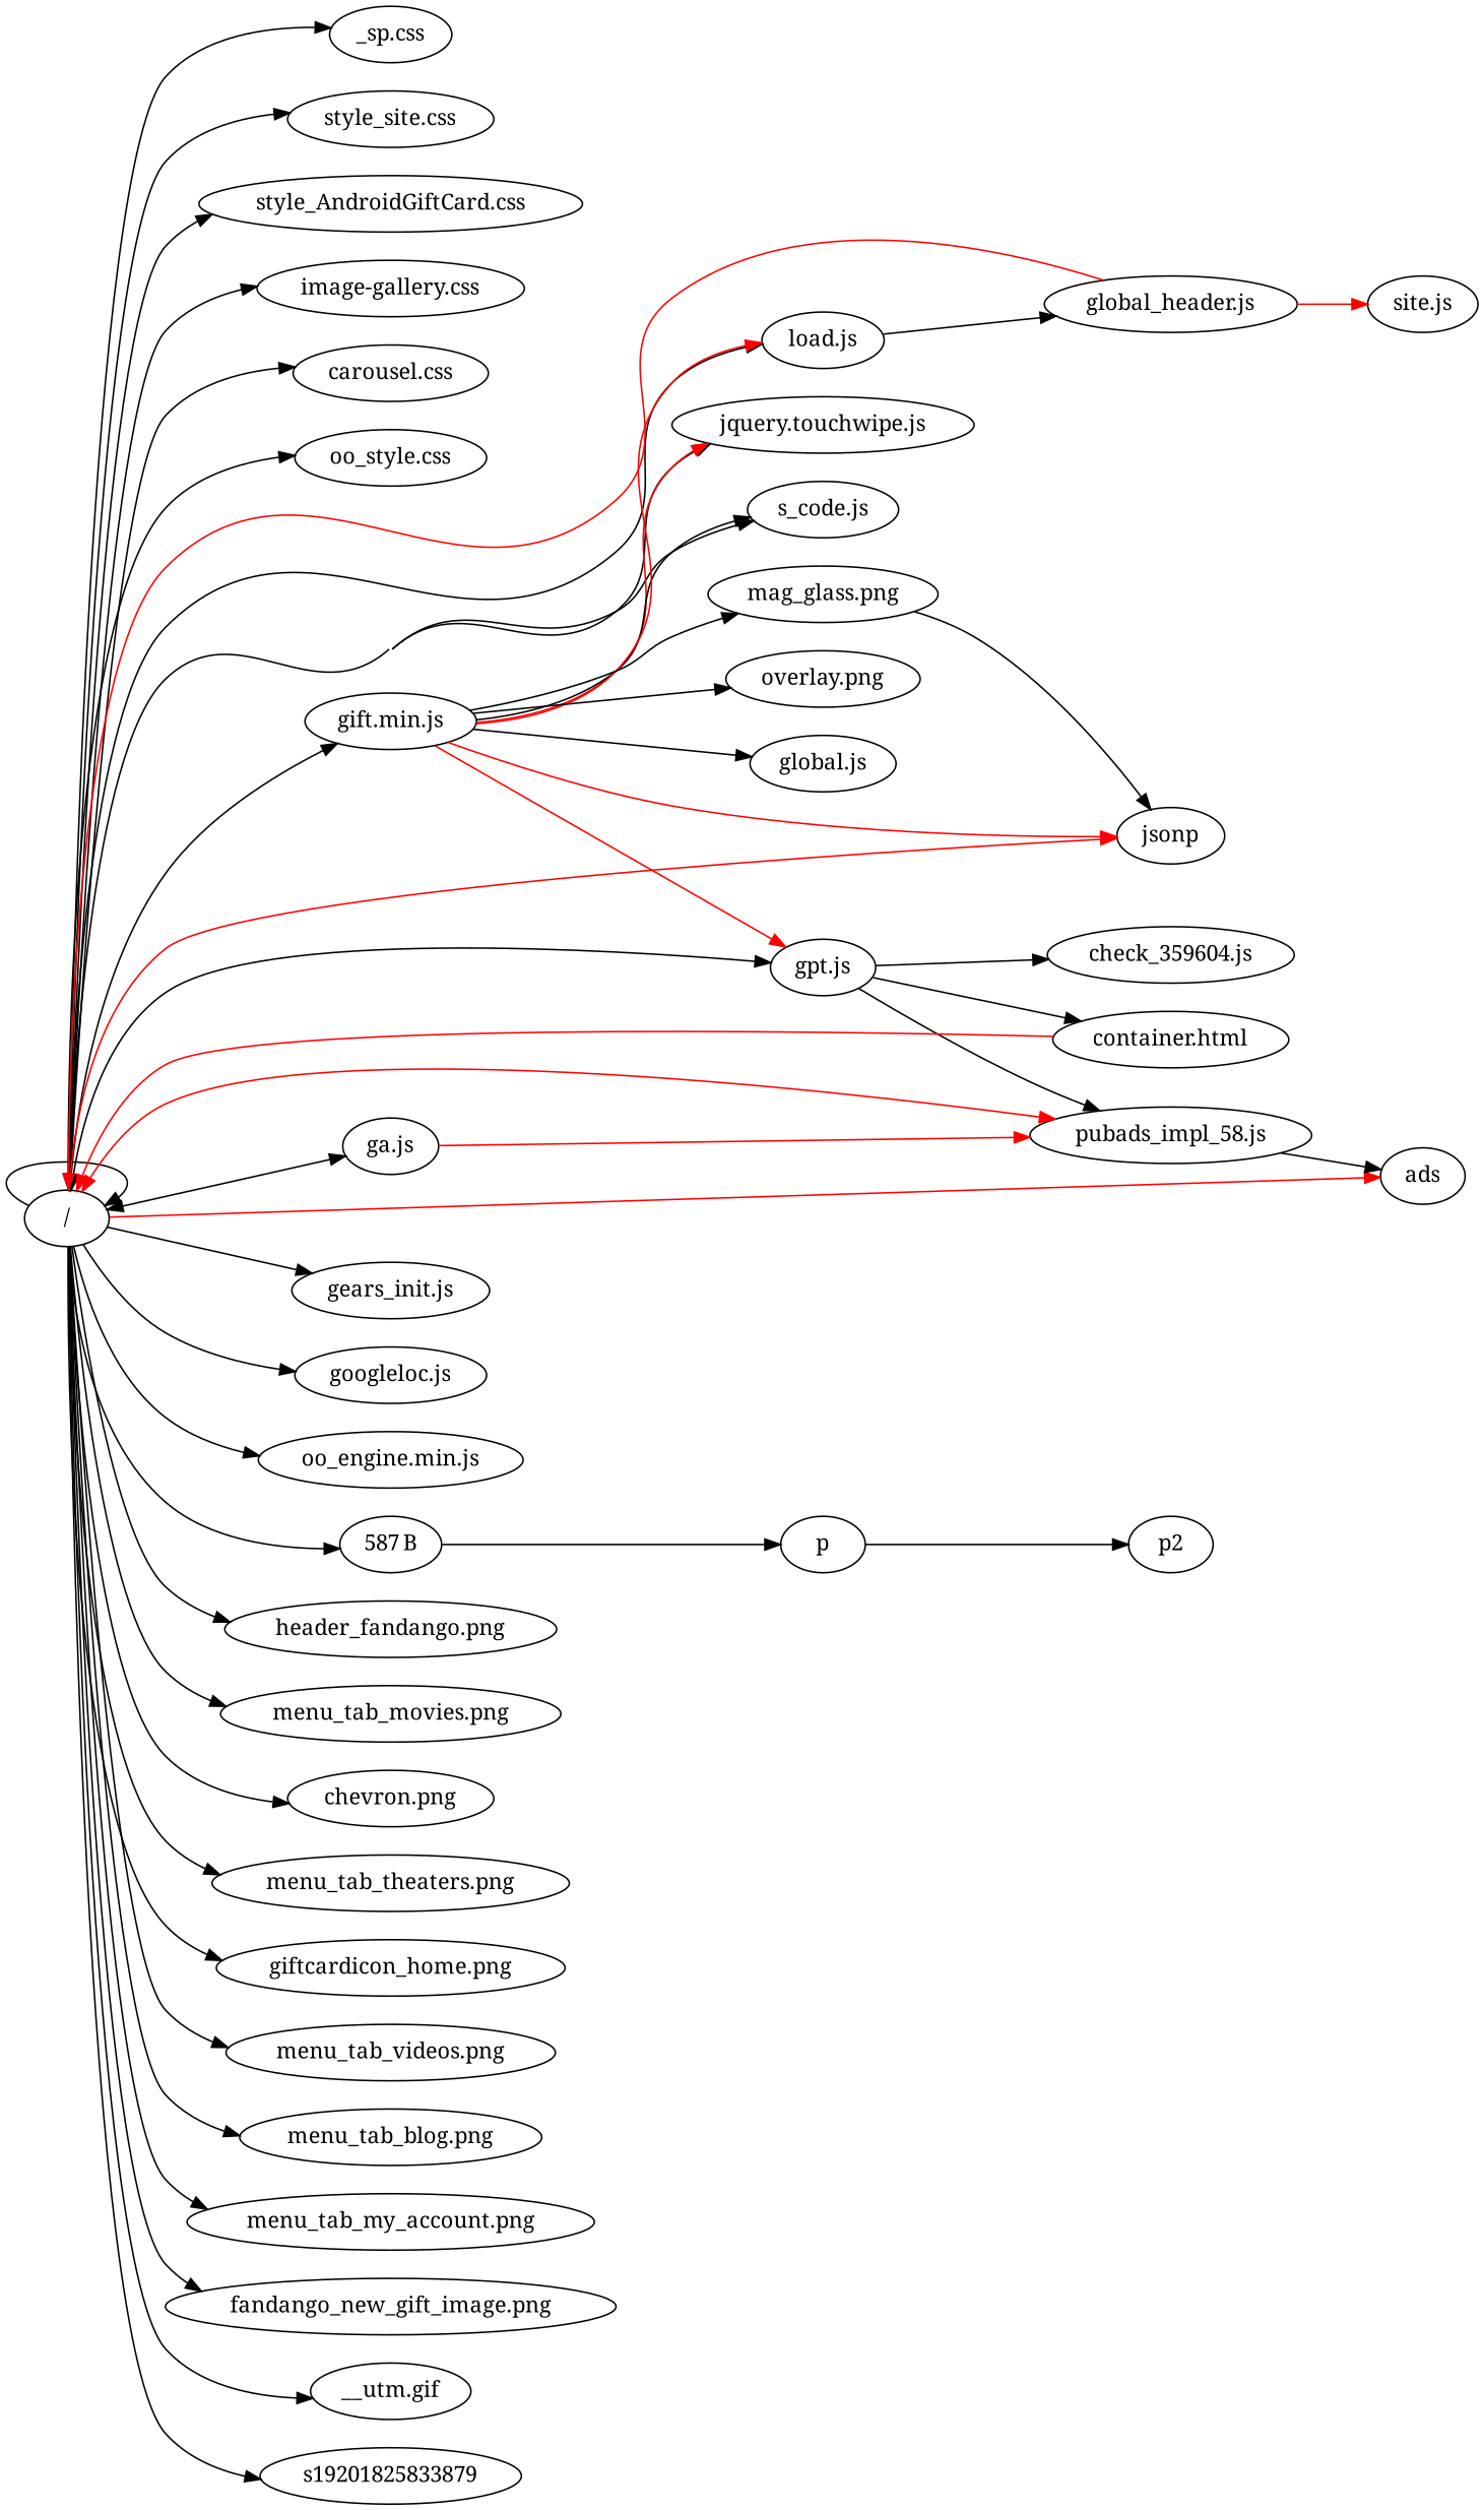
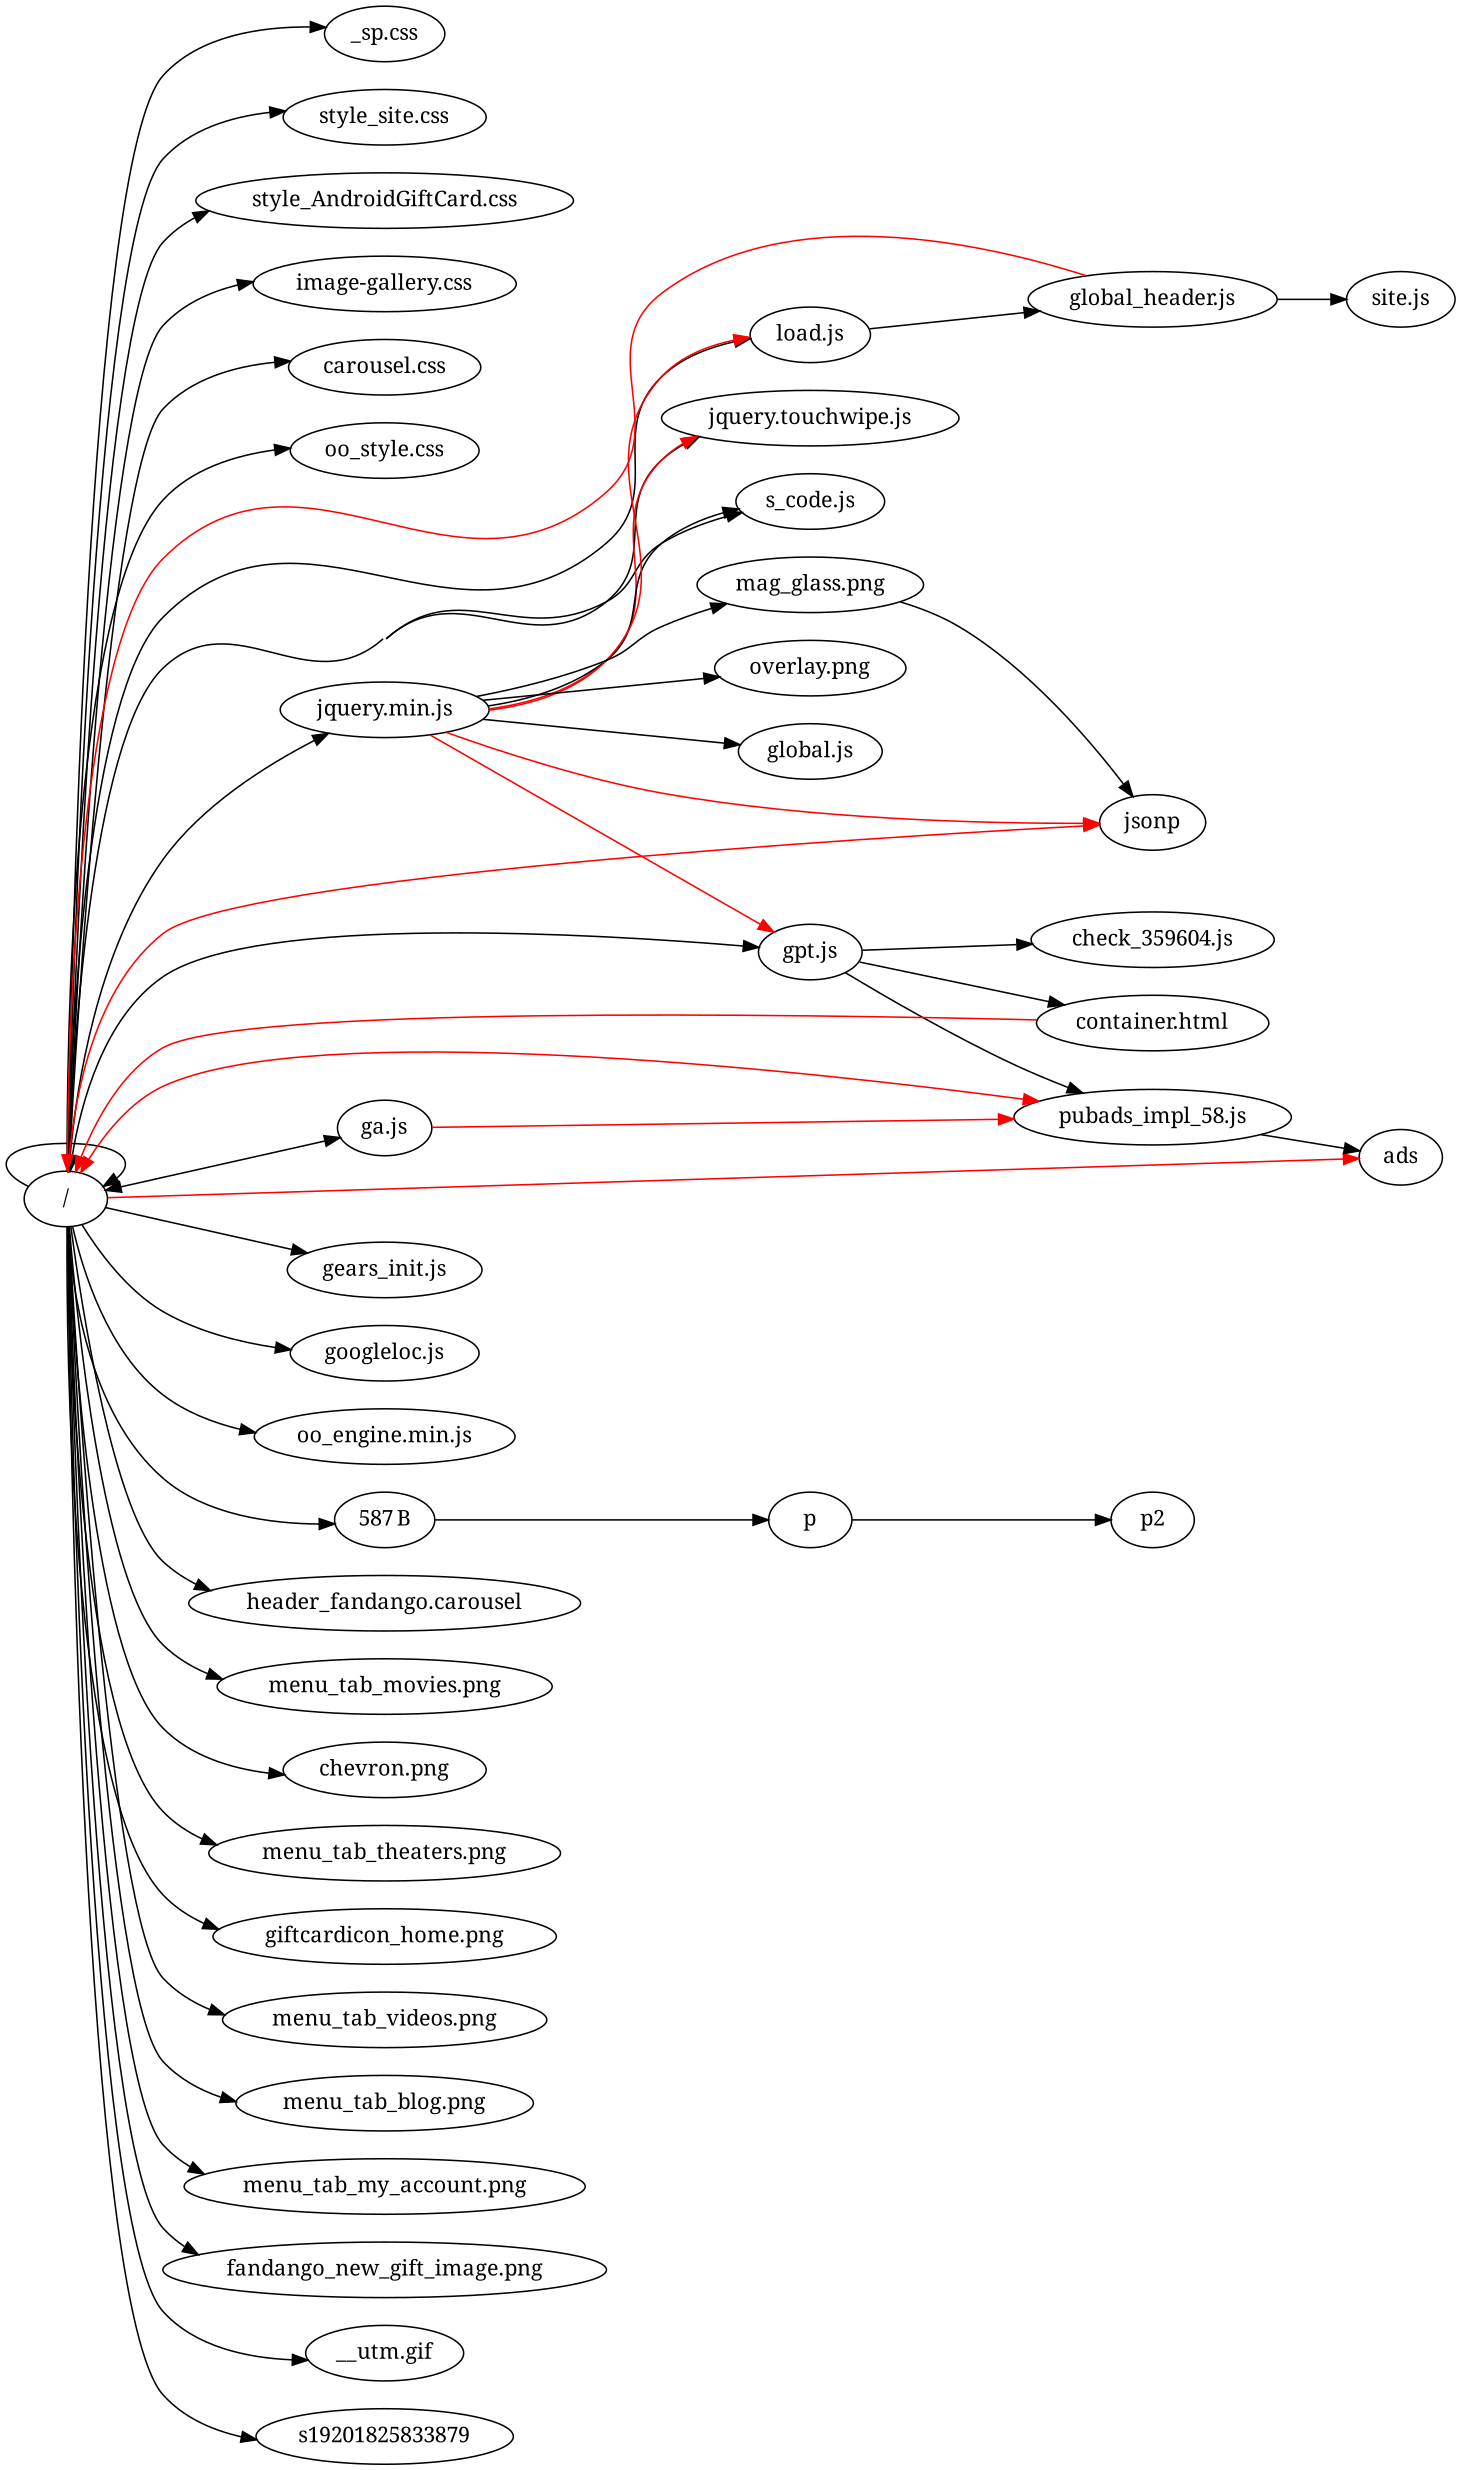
  strict digraph {
    concentrate=true
    fontname="Noto Serif"
    rankdir=LR
    node [fontname="Noto Serif"]
    edge [fontname="Noto Serif"]
    "/"
    "_sp.css"
    "style_site.css"
    "style_AndroidGiftCard.css"
    "image-gallery.css"
    "carousel.css"
    "oo_style.css"
-   "jquery.min.js" [label="gift.min.js"]
+   "jquery.min.js"
    "jquery.touchwipe.js"
    "gears_init.js"
    "googleloc.js"
    "oo_engine.min.js"
    "s_code.js"
    "587 B"
-   "header_fandango.png"
+   "header_fandango.png" [label="header_fandango.carousel"]
    "menu_tab_movies.png"
    "chevron.png"
    "menu_tab_theaters.png"
    "giftcardicon_home.png"
    "menu_tab_videos.png"
    "ga.js"
    "menu_tab_blog.png"
    "menu_tab_my_account.png"
    "fandango_new_gift_image.png"
    "load.js"
    jsonp
    "__utm.gif"
    "gpt.js"
    s19201825833879
    "pubads_impl_58.js"
    ads
    "overlay.png"
    "mag_glass.png"
    "global.js"
    p
    "global_header.js"
    "container.html"
    "check_359604.js"
    p2
    "site.js"
    "/" -> "/"
    "/" -> "_sp.css"
    "/" -> "style_site.css"
    "/" -> "style_AndroidGiftCard.css"
    "/" -> "image-gallery.css"
    "/" -> "carousel.css"
    "/" -> "oo_style.css"
    "/" -> "jquery.min.js"
    "/" -> "jquery.touchwipe.js"
    "/" -> "gears_init.js"
    "/" -> "googleloc.js"
    "/" -> "oo_engine.min.js"
    "/" -> "s_code.js"
    "/" -> "587 B"
    "/" -> "header_fandango.png"
    "/" -> "menu_tab_movies.png"
    "/" -> "chevron.png"
    "/" -> "menu_tab_theaters.png"
    "/" -> "giftcardicon_home.png"
    "/" -> "menu_tab_videos.png"
    "/" -> "ga.js"
    "/" -> "menu_tab_blog.png"
    "/" -> "menu_tab_my_account.png"
    "/" -> "fandango_new_gift_image.png"
    "/" -> "load.js"
    "/" -> jsonp [color=red]
    "/" -> "__utm.gif"
    "/" -> "gpt.js"
    "/" -> s19201825833879
    "/" -> "pubads_impl_58.js" [color=red]
    "/" -> ads [color=red]
    "jquery.min.js" -> "/" [color=red]
    "jquery.min.js" -> "jquery.touchwipe.js" [color=red]
    "jquery.min.js" -> "s_code.js" [color=black]
    "jquery.min.js" -> "load.js" [color=red]
    "jquery.min.js" -> jsonp [color=red]
    "jquery.min.js" -> "gpt.js" [color=red]
    "jquery.min.js" -> "overlay.png"
    "jquery.min.js" -> "mag_glass.png"
    "jquery.min.js" -> "global.js"
    "587 B" -> p
    "ga.js" -> "/" [color=red]
    "ga.js" -> "pubads_impl_58.js" [color=red]
    "load.js" -> "/" [color=red]
    "load.js" -> "global_header.js"
    jsonp -> "/" [color=red]
    "gpt.js" -> "/" [color=red]
    "gpt.js" -> "pubads_impl_58.js"
    "gpt.js" -> "container.html"
    "gpt.js" -> "check_359604.js"
    "pubads_impl_58.js" -> "/" [color=red]
    "pubads_impl_58.js" -> ads
    "mag_glass.png" -> jsonp
    p -> p2
    "global_header.js" -> "/" [color=red]
-   "global_header.js" -> "site.js" [color=red]
+   "global_header.js" -> "site.js"
    "container.html" -> "/" [color=red]
  }
